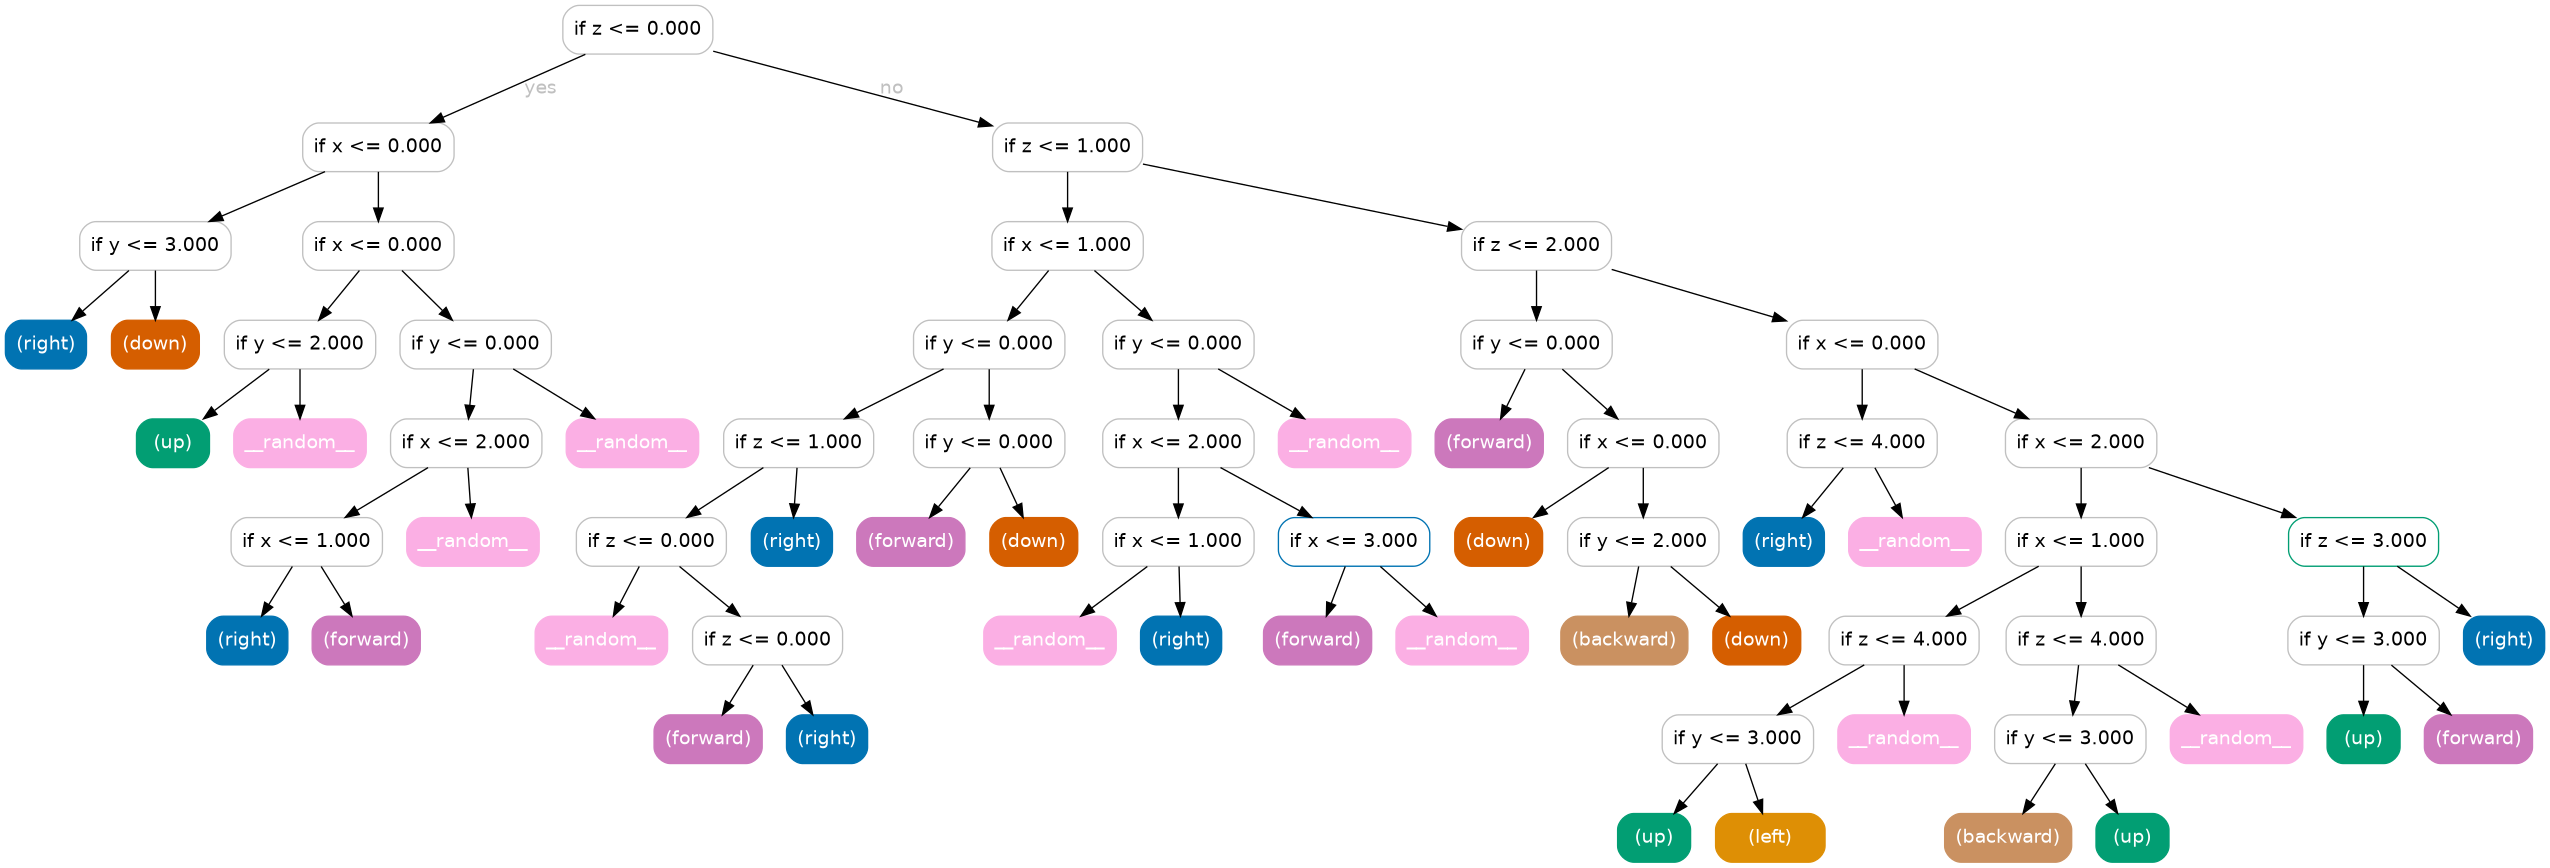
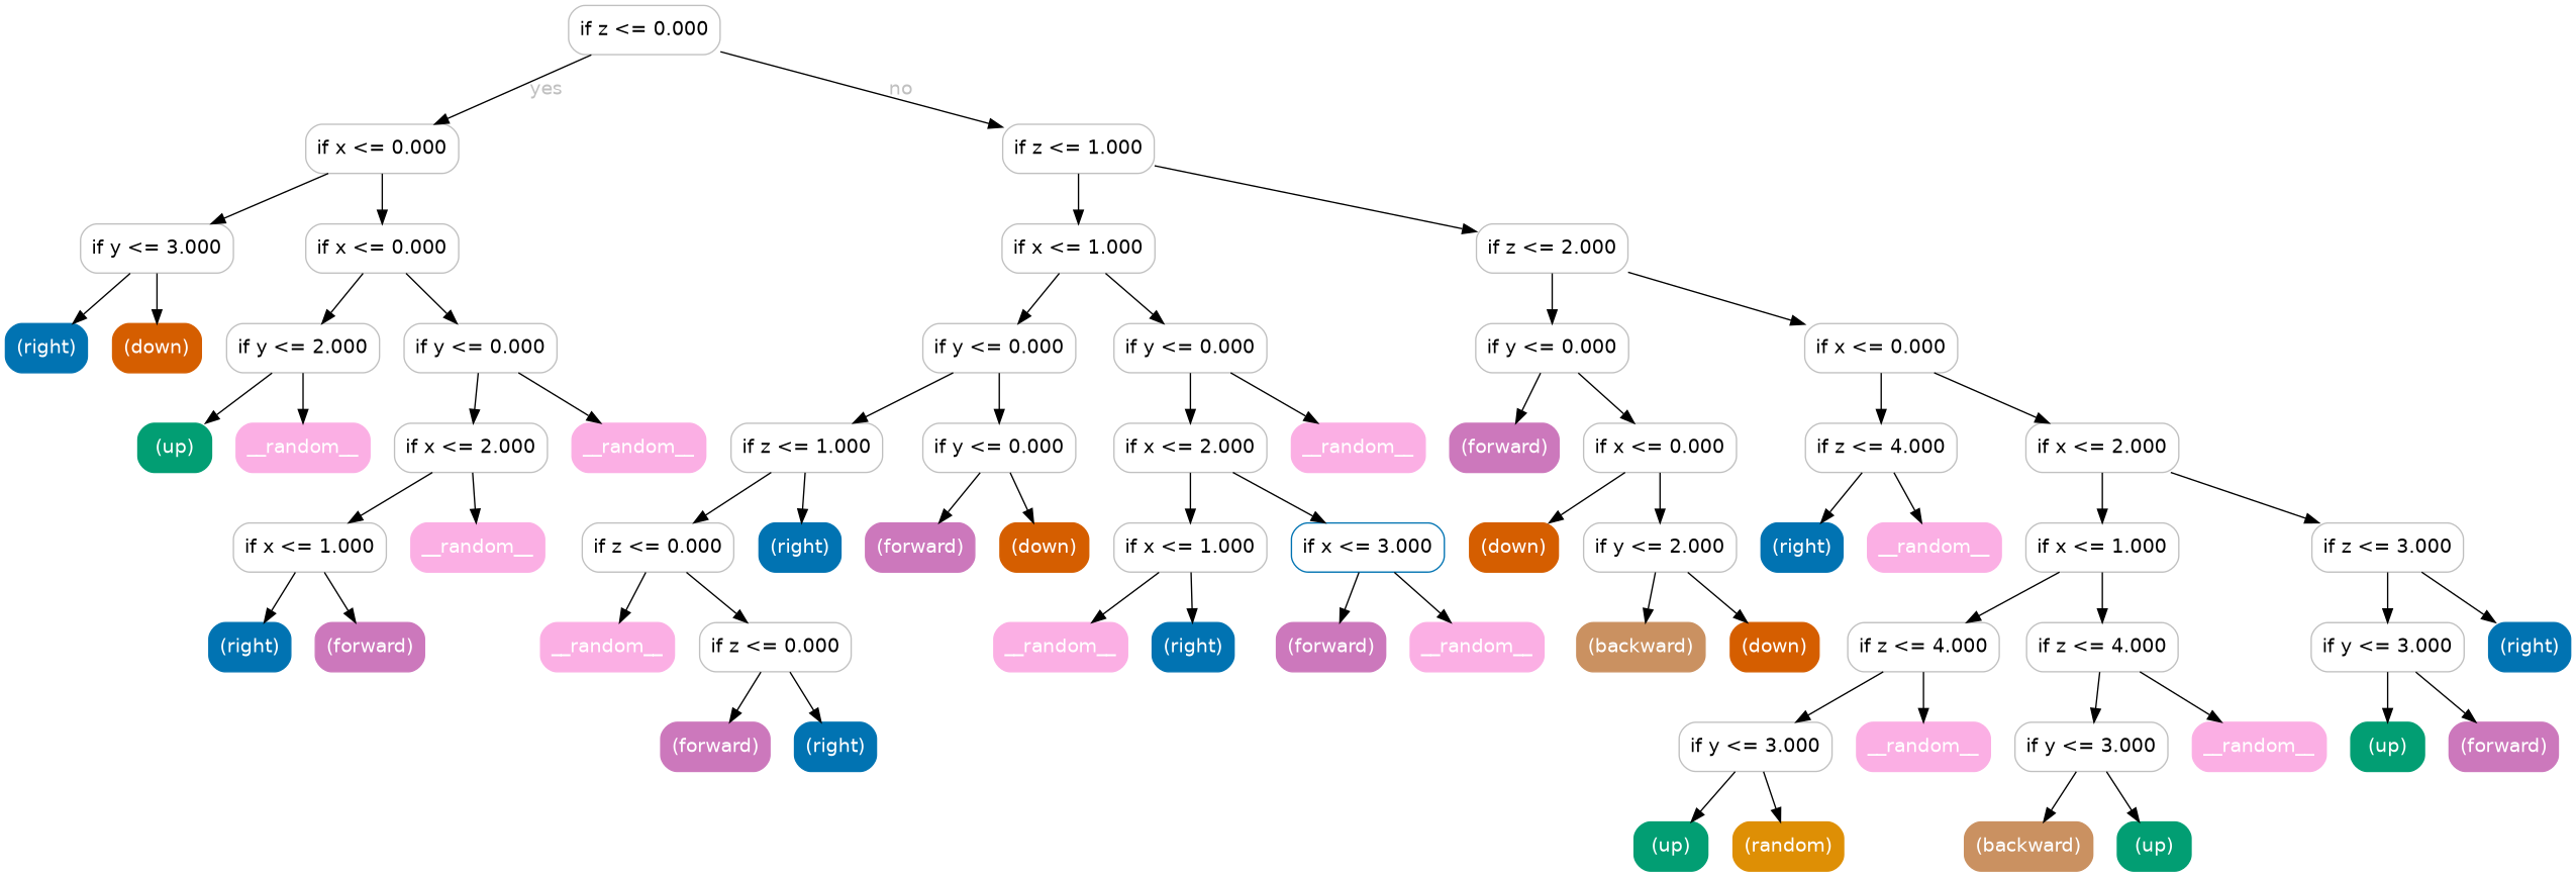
  digraph {
    node [color=gray fillcolor=white fontname=helvetica shape=box style="filled, rounded" fontcolor=white]
    edge [fontcolor=gray fontname=helvetica]
    n1 [height=0.5 label="if z <= 0.000" width=1.5417 fontcolor=""]
    n2 [height=0.5 label="if x <= 0.000" width=1.5556 fontcolor=""]
    n3 [height=0.5 label="if z <= 1.000" width=1.5417 fontcolor=""]
    n4 [height=0.5 label="if y <= 3.000" width=1.5556 fontcolor=""]
    n5 [height=0.5 label="if x <= 0.000" width=1.5556 fontcolor=""]
    n6 [height=0.5 label="if x <= 1.000" width=1.5556 fontcolor=""]
    n7 [height=0.5 label="if z <= 2.000" width=1.5417 fontcolor=""]
    n8 [color="#0173b2" fillcolor="#0173b2" height=0.5 label="(right)" width=0.83333]
    n9 [color="#d55e00" fillcolor="#d55e00" height=0.5 label="(down)" width=0.90278]
    n10 [height=0.5 label="if y <= 2.000" width=1.5556 fontcolor=""]
    n11 [height=0.5 label="if y <= 0.000" width=1.5556 fontcolor=""]
    n12 [height=0.5 label="if y <= 0.000" width=1.5556 fontcolor=""]
    n13 [height=0.5 label="if y <= 0.000" width=1.5556 fontcolor=""]
    n14 [height=0.5 label="if y <= 0.000" width=1.5556 fontcolor=""]
    n15 [height=0.5 label="if x <= 0.000" width=1.5556 fontcolor=""]
    n16 [color="#029e73" fillcolor="#029e73" height=0.5 label="(up)" width=0.75]
    n17 [color="#fbafe4" fillcolor="#fbafe4" height=0.5 label=__random__ width=1.3611]
    n18 [height=0.5 label="if x <= 2.000" width=1.5556 fontcolor=""]
    n19 [color="#fbafe4" fillcolor="#fbafe4" height=0.5 label=__random__ width=1.3611]
    n20 [height=0.5 label="if x <= 1.000" width=1.5556 fontcolor=""]
    n21 [color="#fbafe4" fillcolor="#fbafe4" height=0.5 label=__random__ width=1.3611]
    n22 [color="#0173b2" fillcolor="#0173b2" height=0.5 label="(right)" width=0.83333]
    n23 [color="#cc78bc" fillcolor="#cc78bc" height=0.5 label="(forward)" width=1.1111]
    n24 [height=0.5 label="if z <= 1.000" width=1.5417 fontcolor=""]
    n25 [height=0.5 label="if y <= 0.000" width=1.5556 fontcolor=""]
    n26 [height=0.5 label="if x <= 2.000" width=1.5556 fontcolor=""]
    n27 [color="#fbafe4" fillcolor="#fbafe4" height=0.5 label=__random__ width=1.3611]
    n28 [color="#cc78bc" fillcolor="#cc78bc" height=0.5 label="(forward)" width=1.1111]
    n29 [height=0.5 label="if x <= 0.000" width=1.5556 fontcolor=""]
    n30 [height=0.5 label="if z <= 4.000" width=1.5417 fontcolor=""]
    n31 [height=0.5 label="if x <= 2.000" width=1.5556 fontcolor=""]
    n32 [height=0.5 label="if z <= 0.000" width=1.5417 fontcolor=""]
    n33 [color="#0173b2" fillcolor="#0173b2" height=0.5 label="(right)" width=0.83333]
    n34 [color="#cc78bc" fillcolor="#cc78bc" height=0.5 label="(forward)" width=1.1111]
    n35 [color="#d55e00" fillcolor="#d55e00" height=0.5 label="(down)" width=0.90278]
    n36 [height=0.5 label="if x <= 1.000" width=1.5556 fontcolor=""]
    n37 [color="#0173b2" height=0.5 label="if x <= 3.000" width=1.5556 fontcolor=""]
    n38 [color="#fbafe4" fillcolor="#fbafe4" height=0.5 label=__random__ width=1.3611]
    n39 [height=0.5 label="if z <= 0.000" width=1.5417 fontcolor=""]
    n40 [color="#cc78bc" fillcolor="#cc78bc" height=0.5 label="(forward)" width=1.1111]
    n41 [color="#0173b2" fillcolor="#0173b2" height=0.5 label="(right)" width=0.83333]
    n42 [color="#fbafe4" fillcolor="#fbafe4" height=0.5 label=__random__ width=1.3611]
    n43 [color="#0173b2" fillcolor="#0173b2" height=0.5 label="(right)" width=0.83333]
    n44 [color="#cc78bc" fillcolor="#cc78bc" height=0.5 label="(forward)" width=1.1111]
    n45 [color="#fbafe4" fillcolor="#fbafe4" height=0.5 label=__random__ width=1.3611]
    n46 [color="#d55e00" fillcolor="#d55e00" height=0.5 label="(down)" width=0.90278]
    n47 [height=0.5 label="if y <= 2.000" width=1.5556 fontcolor=""]
    n48 [color="#0173b2" fillcolor="#0173b2" height=0.5 label="(right)" width=0.83333]
    n49 [color="#fbafe4" fillcolor="#fbafe4" height=0.5 label=__random__ width=1.3611]
    n50 [height=0.5 label="if x <= 1.000" width=1.5556 fontcolor=""]
-   n51 [color="#029e73" height=0.5 label="if z <= 3.000" width=1.5417 fontcolor=""]
+   n51 [height=0.5 label="if z <= 3.000" width=1.5417 fontcolor=""]
    n52 [color="#ca9161" fillcolor="#ca9161" height=0.5 label="(backward)" width=1.3056]
    n53 [color="#d55e00" fillcolor="#d55e00" height=0.5 label="(down)" width=0.90278]
    n54 [height=0.5 label="if z <= 4.000" width=1.5417 fontcolor=""]
    n55 [height=0.5 label="if z <= 4.000" width=1.5417 fontcolor=""]
    n56 [height=0.5 label="if y <= 3.000" width=1.5556 fontcolor=""]
    n57 [color="#0173b2" fillcolor="#0173b2" height=0.5 label="(right)" width=0.83333]
    n58 [height=0.5 label="if y <= 3.000" width=1.5556 fontcolor=""]
    n59 [color="#fbafe4" fillcolor="#fbafe4" height=0.5 label=__random__ width=1.3611]
    n60 [height=0.5 label="if y <= 3.000" width=1.5556 fontcolor=""]
    n61 [color="#fbafe4" fillcolor="#fbafe4" height=0.5 label=__random__ width=1.3611]
    n62 [color="#029e73" fillcolor="#029e73" height=0.5 label="(up)" width=0.75]
    n63 [color="#cc78bc" fillcolor="#cc78bc" height=0.5 label="(forward)" width=1.1111]
    n64 [color="#029e73" fillcolor="#029e73" height=0.5 label="(up)" width=0.75]
-   n65 [color="#de8f05" fillcolor="#de8f05" height=0.5 label="(left)" width=0.75]
+   n65 [color="#de8f05" fillcolor="#de8f05" height=0.5 label="(random)" width=0.75]
    n66 [color="#ca9161" fillcolor="#ca9161" height=0.5 label="(backward)" width=1.3056]
    n67 [color="#029e73" fillcolor="#029e73" height=0.5 label="(up)" width=0.75]
    n1 -> n2 [label=yes]
    n1 -> n3 [label=no]
    n2 -> n4
    n2 -> n5
    n3 -> n6
    n3 -> n7
    n4 -> n8
    n4 -> n9
    n5 -> n10
    n5 -> n11
    n6 -> n12
    n6 -> n13
    n7 -> n14
    n7 -> n15
    n10 -> n16
    n10 -> n17
    n11 -> n18
    n11 -> n19
    n12 -> n24
    n12 -> n25
    n13 -> n26
    n13 -> n27
    n14 -> n28
    n14 -> n29
    n15 -> n30
    n15 -> n31
    n18 -> n20
    n18 -> n21
    n20 -> n22
    n20 -> n23
    n24 -> n32
    n24 -> n33
    n25 -> n34
    n25 -> n35
    n26 -> n36
    n26 -> n37
    n29 -> n46
    n29 -> n47
    n30 -> n48
    n30 -> n49
    n31 -> n50
    n31 -> n51
    n32 -> n38
    n32 -> n39
    n36 -> n42
    n36 -> n43
    n37 -> n44
    n37 -> n45
    n39 -> n40
    n39 -> n41
    n47 -> n52
    n47 -> n53
    n50 -> n54
    n50 -> n55
    n51 -> n56
    n51 -> n57
    n54 -> n58
    n54 -> n59
    n55 -> n60
    n55 -> n61
    n56 -> n62
    n56 -> n63
    n58 -> n64
    n58 -> n65
    n60 -> n66
    n60 -> n67
  }
